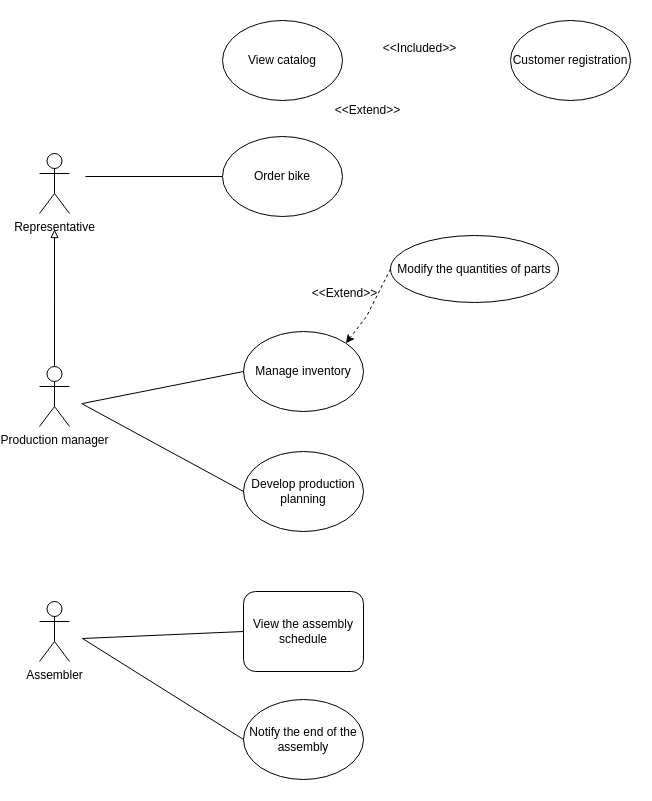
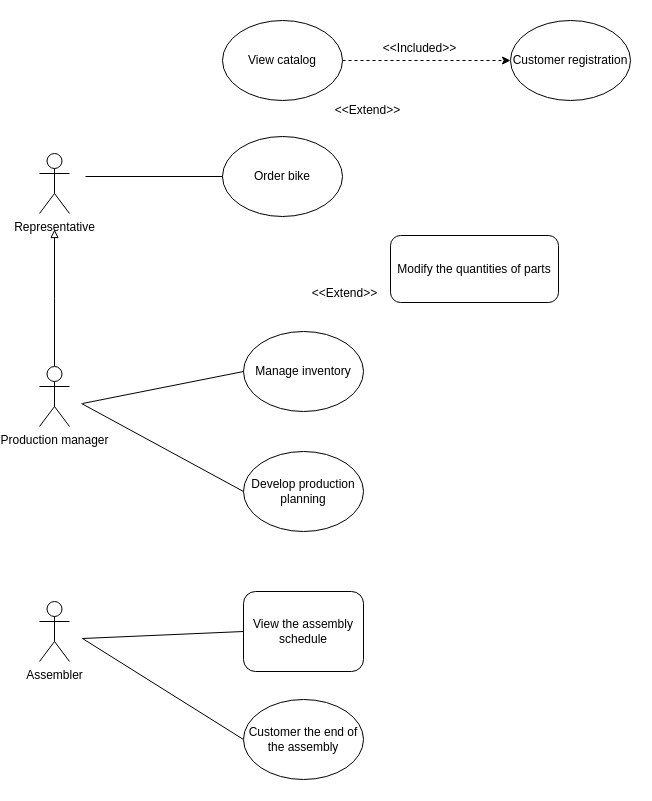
  <mxCell id="0" />
  <mxCell id="1" parent="0" />
  <mxCell id="2" value="" style="edgeStyle=orthogonalEdgeStyle;rounded=0;orthogonalLoop=1;jettySize=auto;html=1;endArrow=block;endFill=0;" parent="1" source="3" edge="1"><mxGeometry relative="1" as="geometry"><mxPoint x="35" y="229" as="targetPoint" /></mxGeometry></mxCell>
  <mxCell id="3" value="&lt;div&gt;Production manager&lt;/div&gt;" style="shape=umlActor;verticalLabelPosition=bottom;verticalAlign=top;html=1;outlineConnect=0;" parent="1" vertex="1"><mxGeometry x="20" y="366" width="30" height="60" as="geometry" /></mxCell>
  <mxCell id="4" value="Assembler" style="shape=umlActor;verticalLabelPosition=bottom;verticalAlign=top;html=1;outlineConnect=0;" parent="1" vertex="1"><mxGeometry x="20" y="601" width="30" height="60" as="geometry" /></mxCell>
  <mxCell id="5" value="Order bike" style="ellipse;whiteSpace=wrap;html=1;" parent="1" vertex="1"><mxGeometry x="203" y="136" width="120" height="80" as="geometry" /></mxCell>
  <mxCell id="6" value="View catalog" style="ellipse;whiteSpace=wrap;html=1;" parent="1" vertex="1"><mxGeometry x="203" y="20" width="120" height="80" as="geometry" /></mxCell>
  <mxCell id="7" value="" style="endArrow=none;html=1;rounded=0;entryX=0;entryY=0.5;entryDx=0;entryDy=0;" parent="1" target="5" edge="1"><mxGeometry width="50" height="50" relative="1" as="geometry"><mxPoint x="66" y="176" as="sourcePoint" /><mxPoint x="289" y="381" as="targetPoint" /></mxGeometry></mxCell>
  <mxCell id="8" value="&amp;lt;&amp;lt;Extend&amp;gt;&amp;gt;" style="text;html=1;strokeColor=none;fillColor=none;align=center;verticalAlign=middle;whiteSpace=wrap;rounded=0;" parent="1" vertex="1"><mxGeometry x="306" y="95" width="85" height="30" as="geometry" /></mxCell>
  <mxCell id="9" value="Customer registration" style="ellipse;whiteSpace=wrap;html=1;" parent="1" vertex="1"><mxGeometry x="491" y="20" width="120" height="80" as="geometry" /></mxCell>
+ <mxCell id="10" value="" style="endArrow=classic;html=1;rounded=0;entryX=0;entryY=0.5;entryDx=0;entryDy=0;exitX=1;exitY=0.5;exitDx=0;exitDy=0;dashed=1;" parent="1" source="6" target="9" edge="1"><mxGeometry width="50" height="50" relative="1" as="geometry"><mxPoint x="315.426" y="98.284" as="sourcePoint" /><mxPoint x="315.426" y="157.716" as="targetPoint" /><Array as="points" /></mxGeometry></mxCell>
  <mxCell id="11" value="&amp;lt;&amp;lt;Included&amp;gt;&amp;gt;" style="text;html=1;strokeColor=none;fillColor=none;align=center;verticalAlign=middle;whiteSpace=wrap;rounded=0;" parent="1" vertex="1"><mxGeometry x="358" y="33" width="85" height="30" as="geometry" /></mxCell>
  <mxCell id="12" value="Manage inventory" style="ellipse;whiteSpace=wrap;html=1;" parent="1" vertex="1"><mxGeometry x="224" y="331" width="120" height="80" as="geometry" /></mxCell>
  <mxCell id="13" value="Develop production planning" style="ellipse;whiteSpace=wrap;html=1;" parent="1" vertex="1"><mxGeometry x="224" y="451" width="120" height="80" as="geometry" /></mxCell>
  <mxCell id="14" value="" style="endArrow=none;html=1;rounded=0;entryX=0;entryY=0.5;entryDx=0;entryDy=0;" parent="1" target="12" edge="1"><mxGeometry width="50" height="50" relative="1" as="geometry"><mxPoint x="63" y="403" as="sourcePoint" /><mxPoint x="289" y="381" as="targetPoint" /></mxGeometry></mxCell>
  <mxCell id="15" value="" style="endArrow=none;html=1;rounded=0;entryX=0;entryY=0.5;entryDx=0;entryDy=0;" parent="1" target="13" edge="1"><mxGeometry width="50" height="50" relative="1" as="geometry"><mxPoint x="62" y="403" as="sourcePoint" /><mxPoint x="289" y="381" as="targetPoint" /></mxGeometry></mxCell>
  <mxCell id="16" value="&amp;lt;&amp;lt;Extend&amp;gt;&amp;gt;" style="text;html=1;strokeColor=none;fillColor=none;align=center;verticalAlign=middle;whiteSpace=wrap;rounded=0;" parent="1" vertex="1"><mxGeometry x="283" y="278" width="85" height="30" as="geometry" /></mxCell>
- <mxCell id="17" value="" style="endArrow=classic;html=1;rounded=0;entryX=1;entryY=0;entryDx=0;entryDy=0;dashed=1;exitX=0;exitY=0.5;exitDx=0;exitDy=0;" parent="1" source="18" target="12" edge="1"><mxGeometry width="50" height="50" relative="1" as="geometry"><mxPoint x="347" y="283" as="sourcePoint" /><mxPoint x="315.426" y="157.716" as="targetPoint" /><Array as="points"><mxPoint x="347" y="316" /></Array></mxGeometry></mxCell>
- <mxCell id="18" value="Modify the quantities of parts" style="ellipse;whiteSpace=wrap;html=1;" parent="1" vertex="1"><mxGeometry x="371" y="235" width="168" height="67" as="geometry" /></mxCell>
+ <mxCell id="18" value="Modify the quantities of parts" style="whiteSpace=wrap;html=1;rounded=1;" parent="1" vertex="1"><mxGeometry x="371" y="235" width="168" height="67" as="geometry" /></mxCell>
  <mxCell id="19" value="Representative" style="shape=umlActor;verticalLabelPosition=bottom;verticalAlign=top;html=1;outlineConnect=0;" vertex="1" parent="1"><mxGeometry x="20" y="153" width="30" height="60" as="geometry" /></mxCell>
  <mxCell id="20" value="View the assembly schedule" style="whiteSpace=wrap;html=1;rounded=1;" vertex="1" parent="1"><mxGeometry x="224" y="591" width="120" height="80" as="geometry" /></mxCell>
- <mxCell id="21" value="Notify the end of the assembly" style="ellipse;whiteSpace=wrap;html=1;" vertex="1" parent="1"><mxGeometry x="224" y="699" width="120" height="80" as="geometry" /></mxCell>
+ <mxCell id="21" value="Customer the end of the assembly" style="ellipse;whiteSpace=wrap;html=1;" vertex="1" parent="1"><mxGeometry x="224" y="699" width="120" height="80" as="geometry" /></mxCell>
  <mxCell id="22" value="" style="endArrow=none;html=1;entryX=0;entryY=0.5;entryDx=0;entryDy=0;" edge="1" parent="1" target="20"><mxGeometry width="50" height="50" relative="1" as="geometry"><mxPoint x="63" y="638" as="sourcePoint" /><mxPoint x="372" y="593" as="targetPoint" /></mxGeometry></mxCell>
  <mxCell id="23" value="" style="endArrow=none;html=1;entryX=0;entryY=0.5;entryDx=0;entryDy=0;" edge="1" parent="1" target="21"><mxGeometry width="50" height="50" relative="1" as="geometry"><mxPoint x="63" y="638" as="sourcePoint" /><mxPoint x="372" y="593" as="targetPoint" /></mxGeometry></mxCell>
